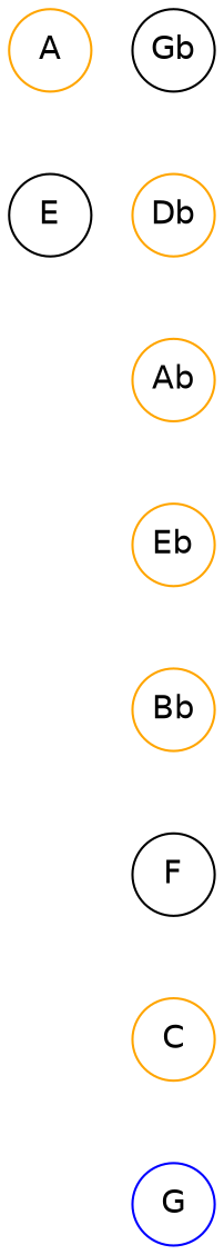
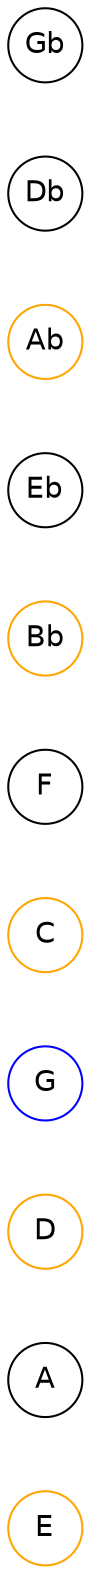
  graph {
    mindist=.1
    node [color=orange fontname=Helvetica margin=0 shape=circle]
    edge [style=invis]
-   E [color=black]
+   E
    Gb [color=""]
-   Db
+   Db [color=black]
    Ab
-   Eb
+   Eb [color=black]
    Bb
    F [color=black]
    C
    G [color=blue]
-   A
+   D
+   A [color=black]
    subgraph sub_1 {
      E
      Gb
      Db
      Ab
      Eb
      Bb
      F
      C
      G
+     D
      A
    }
    Gb -- Db
    Db -- Ab
    Ab -- Eb
    Eb -- Bb
    Bb -- F
    F -- C
    C -- G
+   G -- D
+   D -- A
    A -- E
  }
